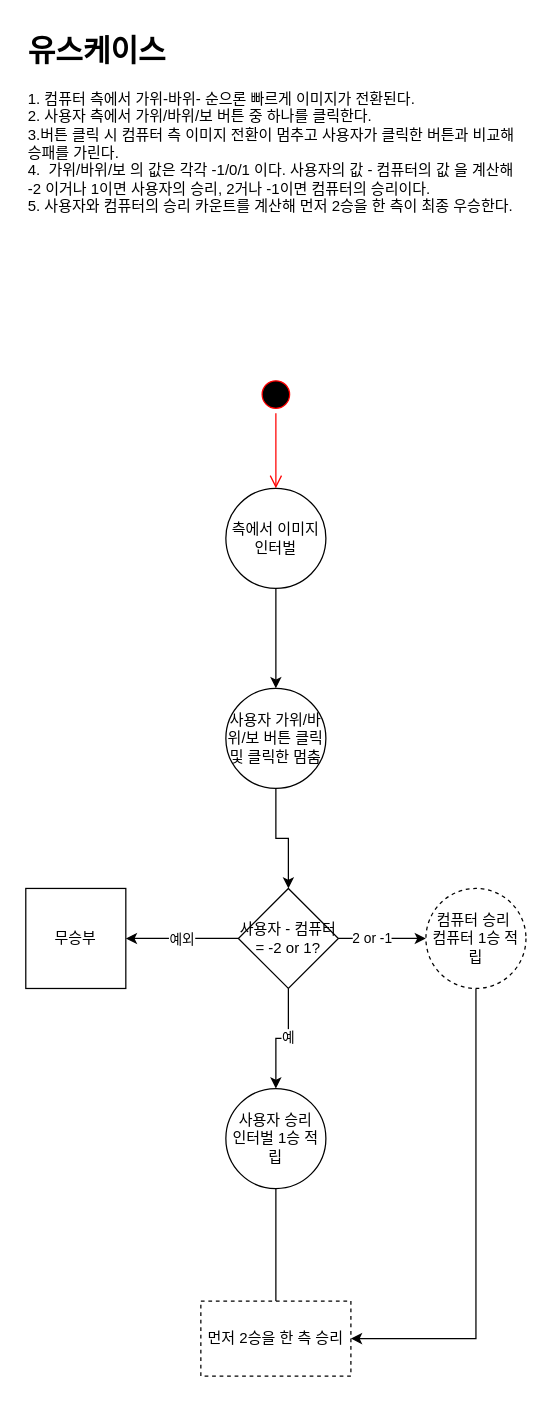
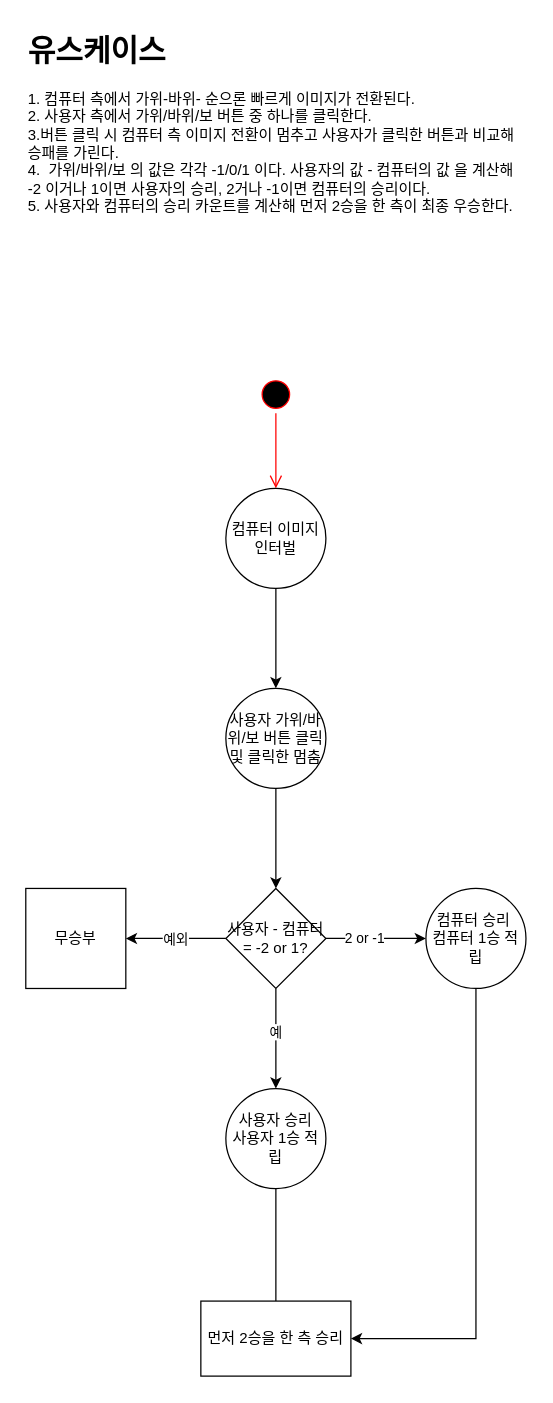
  <mxCell id="0" />
  <mxCell id="1" parent="0" />
  <mxCell id="2" value="&lt;h1 style=&quot;margin-top: 0px;&quot;&gt;유스케이스&lt;/h1&gt;&lt;div&gt;1. 컴퓨터 측에서 가위-바위- 순으론 빠르게 이미지가 전환된다.&lt;/div&gt;&lt;div&gt;2. 사용자 측에서 가위/바위/보 버튼 중 하나를 클릭한다.&lt;/div&gt;&lt;div&gt;3.버튼 클릭 시 컴퓨터 측 이미지 전환이 멈추고 사용자가 클릭한 버튼과 비교해 승패를 가린다.&lt;/div&gt;&lt;div&gt;4.&amp;nbsp; 가위/바위/보 의 값은 각각 -1/0/1 이다. 사용자의 값 - 컴퓨터의 값 을 계산해 -2 이거나 1이면 사용자의 승리, 2거나 -1이면 컴퓨터의 승리이다.&lt;/div&gt;&lt;div&gt;5. 사용자와 컴퓨터의 승리 카운트를 계산해 먼저 2승을 한 측이 최종 우승한다.&lt;/div&gt;" style="text;html=1;whiteSpace=wrap;overflow=hidden;rounded=0;" parent="1" vertex="1"><mxGeometry x="20" y="20" width="400" height="240" as="geometry" /></mxCell>
  <mxCell id="3" value="" style="ellipse;html=1;shape=startState;fillColor=#000000;strokeColor=#ff0000;" vertex="1" parent="1"><mxGeometry x="205" y="300" width="30" height="30" as="geometry" /></mxCell>
  <mxCell id="4" value="" style="edgeStyle=orthogonalEdgeStyle;html=1;verticalAlign=bottom;endArrow=open;endSize=8;strokeColor=#ff0000;rounded=0;" edge="1" source="3" parent="1"><mxGeometry relative="1" as="geometry"><mxPoint x="220" y="390" as="targetPoint" /></mxGeometry></mxCell>
  <mxCell id="5" value="" style="edgeStyle=orthogonalEdgeStyle;rounded=0;orthogonalLoop=1;jettySize=auto;html=1;" edge="1" parent="1" source="6" target="8"><mxGeometry relative="1" as="geometry" /></mxCell>
- <mxCell id="6" value="측에서 이미지 인터벌" style="ellipse;whiteSpace=wrap;html=1;aspect=fixed;" vertex="1" parent="1"><mxGeometry x="180" y="390" width="80" height="80" as="geometry" /></mxCell>
+ <mxCell id="6" value="컴퓨터 이미지 인터벌" style="ellipse;whiteSpace=wrap;html=1;aspect=fixed;" vertex="1" parent="1"><mxGeometry x="180" y="390" width="80" height="80" as="geometry" /></mxCell>
  <mxCell id="7" value="" style="edgeStyle=orthogonalEdgeStyle;rounded=0;orthogonalLoop=1;jettySize=auto;html=1;" edge="1" parent="1" source="8" target="15"><mxGeometry relative="1" as="geometry" /></mxCell>
  <mxCell id="8" value="사용자 가위/바위/보 버튼 클릭 및 클릭한 멈춤" style="ellipse;whiteSpace=wrap;html=1;" vertex="1" parent="1"><mxGeometry x="180" y="550" width="80" height="80" as="geometry" /></mxCell>
  <mxCell id="9" value="" style="edgeStyle=orthogonalEdgeStyle;rounded=0;orthogonalLoop=1;jettySize=auto;html=1;" edge="1" parent="1" source="15" target="17"><mxGeometry relative="1" as="geometry" /></mxCell>
  <mxCell id="10" value="예" style="edgeLabel;html=1;align=center;verticalAlign=middle;resizable=0;points=[];" vertex="1" connectable="0" parent="9"><mxGeometry x="-0.15" y="-1" relative="1" as="geometry"><mxPoint as="offset" /></mxGeometry></mxCell>
  <mxCell id="11" value="" style="edgeStyle=orthogonalEdgeStyle;rounded=0;orthogonalLoop=1;jettySize=auto;html=1;" edge="1" parent="1" source="15" target="19"><mxGeometry relative="1" as="geometry" /></mxCell>
  <mxCell id="12" value="2 or -1" style="edgeLabel;html=1;align=center;verticalAlign=middle;resizable=0;points=[];" vertex="1" connectable="0" parent="11"><mxGeometry x="-0.25" y="1" relative="1" as="geometry"><mxPoint as="offset" /></mxGeometry></mxCell>
  <mxCell id="13" value="" style="edgeStyle=orthogonalEdgeStyle;rounded=0;orthogonalLoop=1;jettySize=auto;html=1;" edge="1" parent="1" source="15" target="20"><mxGeometry relative="1" as="geometry" /></mxCell>
  <mxCell id="14" value="예외" style="edgeLabel;html=1;align=center;verticalAlign=middle;resizable=0;points=[];" vertex="1" connectable="0" parent="13"><mxGeometry x="0.025" relative="1" as="geometry"><mxPoint as="offset" /></mxGeometry></mxCell>
- <mxCell id="15" value="사용자 - 컴퓨터 = -2 or 1?" style="rhombus;whiteSpace=wrap;html=1;" vertex="1" parent="1"><mxGeometry x="190" y="710" width="80" height="80" as="geometry" /></mxCell>
+ <mxCell id="15" value="사용자 - 컴퓨터 = -2 or 1?" style="rhombus;whiteSpace=wrap;html=1;" vertex="1" parent="1"><mxGeometry x="180" y="710" width="80" height="80" as="geometry" /></mxCell>
  <mxCell id="16" value="" style="edgeStyle=orthogonalEdgeStyle;rounded=0;orthogonalLoop=1;jettySize=auto;html=1;endArrow=none;" edge="1" parent="1" source="17" target="21"><mxGeometry relative="1" as="geometry" /></mxCell>
- <mxCell id="17" value="사용자 승리&lt;div&gt;인터벌 1승 적립&lt;/div&gt;" style="ellipse;whiteSpace=wrap;html=1;" vertex="1" parent="1"><mxGeometry x="180" y="870" width="80" height="80" as="geometry" /></mxCell>
+ <mxCell id="17" value="사용자 승리&lt;div&gt;사용자 1승 적립&lt;/div&gt;" style="ellipse;whiteSpace=wrap;html=1;" vertex="1" parent="1"><mxGeometry x="180" y="870" width="80" height="80" as="geometry" /></mxCell>
  <mxCell id="18" style="edgeStyle=orthogonalEdgeStyle;rounded=0;orthogonalLoop=1;jettySize=auto;html=1;entryX=1;entryY=0.5;entryDx=0;entryDy=0;exitX=0.5;exitY=1;exitDx=0;exitDy=0;" edge="1" parent="1" source="19" target="21"><mxGeometry relative="1" as="geometry" /></mxCell>
- <mxCell id="19" value="컴퓨터 승리&amp;nbsp;&lt;div&gt;컴퓨터 1승 적립&lt;/div&gt;" style="ellipse;whiteSpace=wrap;html=1;dashed=1;" vertex="1" parent="1"><mxGeometry x="340" y="710" width="80" height="80" as="geometry" /></mxCell>
+ <mxCell id="19" value="컴퓨터 승리&amp;nbsp;&lt;div&gt;컴퓨터 1승 적립&lt;/div&gt;" style="ellipse;whiteSpace=wrap;html=1;" vertex="1" parent="1"><mxGeometry x="340" y="710" width="80" height="80" as="geometry" /></mxCell>
  <mxCell id="20" value="무승부" style="whiteSpace=wrap;html=1;rounded=0;" vertex="1" parent="1"><mxGeometry x="20" y="710" width="80" height="80" as="geometry" /></mxCell>
- <mxCell id="21" value="먼저 2승을 한 측 승리" style="whiteSpace=wrap;html=1;dashed=1;" vertex="1" parent="1"><mxGeometry x="160" y="1040" width="120" height="60" as="geometry" /></mxCell>
+ <mxCell id="21" value="먼저 2승을 한 측 승리" style="whiteSpace=wrap;html=1;" vertex="1" parent="1"><mxGeometry x="160" y="1040" width="120" height="60" as="geometry" /></mxCell>
